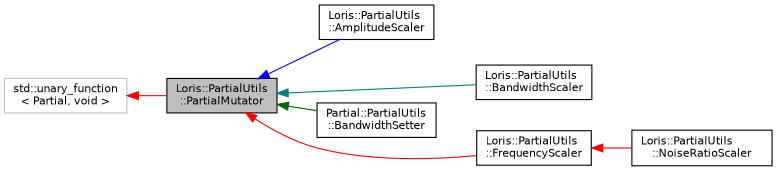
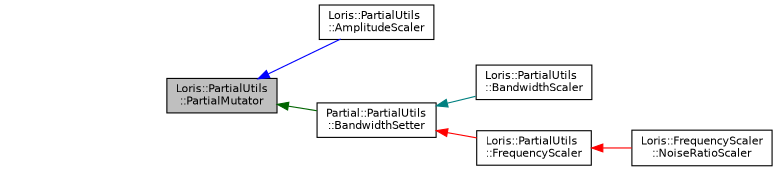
  digraph {
    rankdir=LR
    node [color=black fillcolor=white fontname=Helvetica fontsize=10 shape=record style=filled]
    edge [color=red dir=back fontname=Helvetica fontsize=10 labelfontname=Helvetica labelfontsize=10 style=solid]
    n1 [fillcolor=grey75 fontcolor=black height=0.2 label="Loris::PartialUtils\l::PartialMutator" width=0.4]
    n2 [height=0.2 label="Loris::PartialUtils\l::AmplitudeScaler" width=0.4]
    n3 [height=0.2 label="Loris::PartialUtils\l::BandwidthScaler" width=0.4]
    n4 [height=0.2 label="Partial::PartialUtils\l::BandwidthSetter" width=0.4]
    n5 [height=0.2 label="Loris::PartialUtils\l::FrequencyScaler" width=0.4]
-   n6 [height=0.2 label="Loris::PartialUtils\l::NoiseRatioScaler" width=0.4]
-   n7 [color=grey75 height=0.2 label="std::unary_function\l\< Partial, void \>" width=0.4]
+   n6 [height=0.2 label="Loris::FrequencyScaler\l::NoiseRatioScaler" width=0.4]
    n1 -> n2 [color=blue]
-   n1 -> n3 [color=teal]
+   n4 -> n3 [color=teal]
    n1 -> n4 [color=darkgreen]
-   n1 -> n5
+   n4 -> n5
    n5 -> n6
-   n7 -> n1
  }
